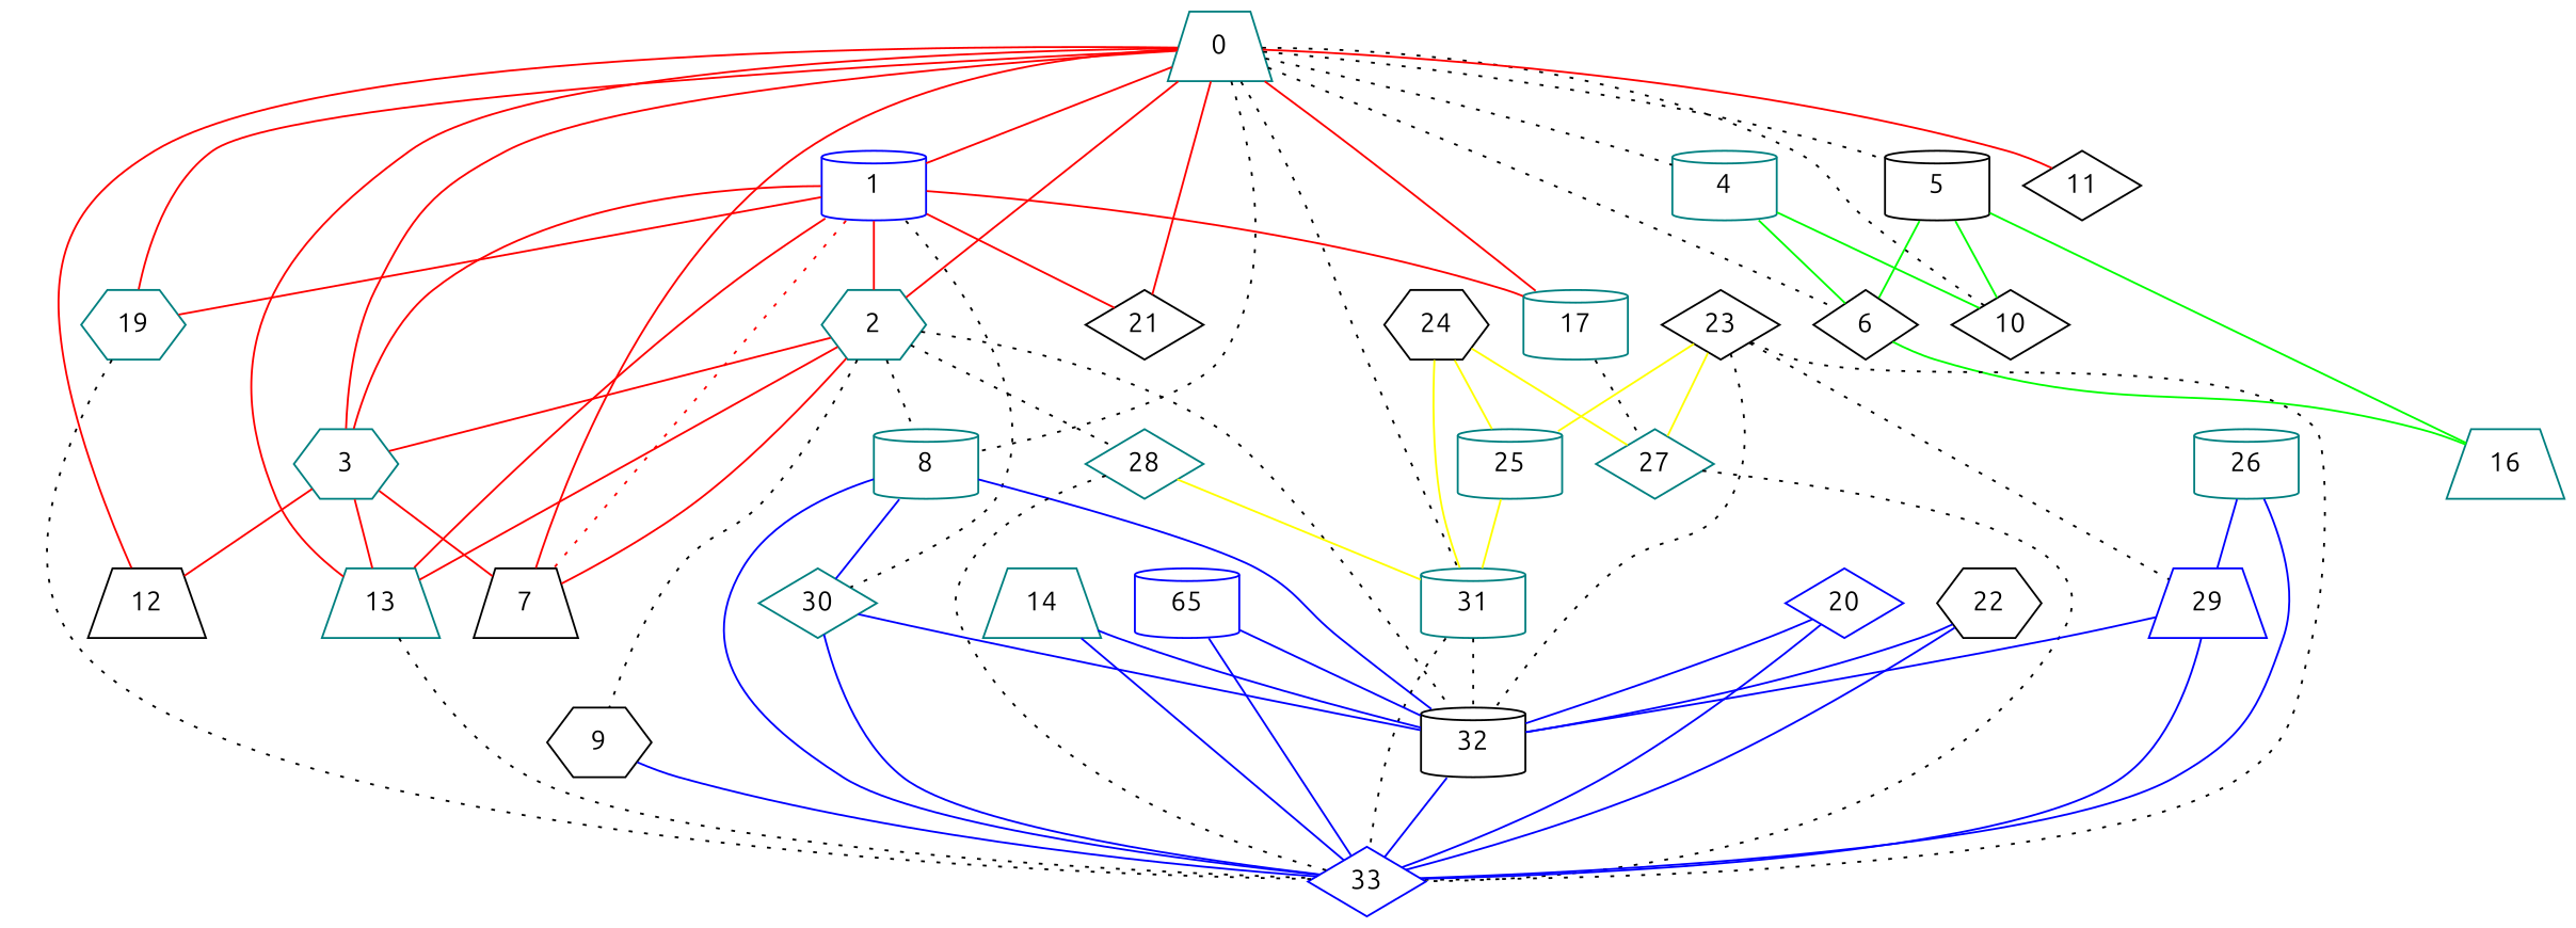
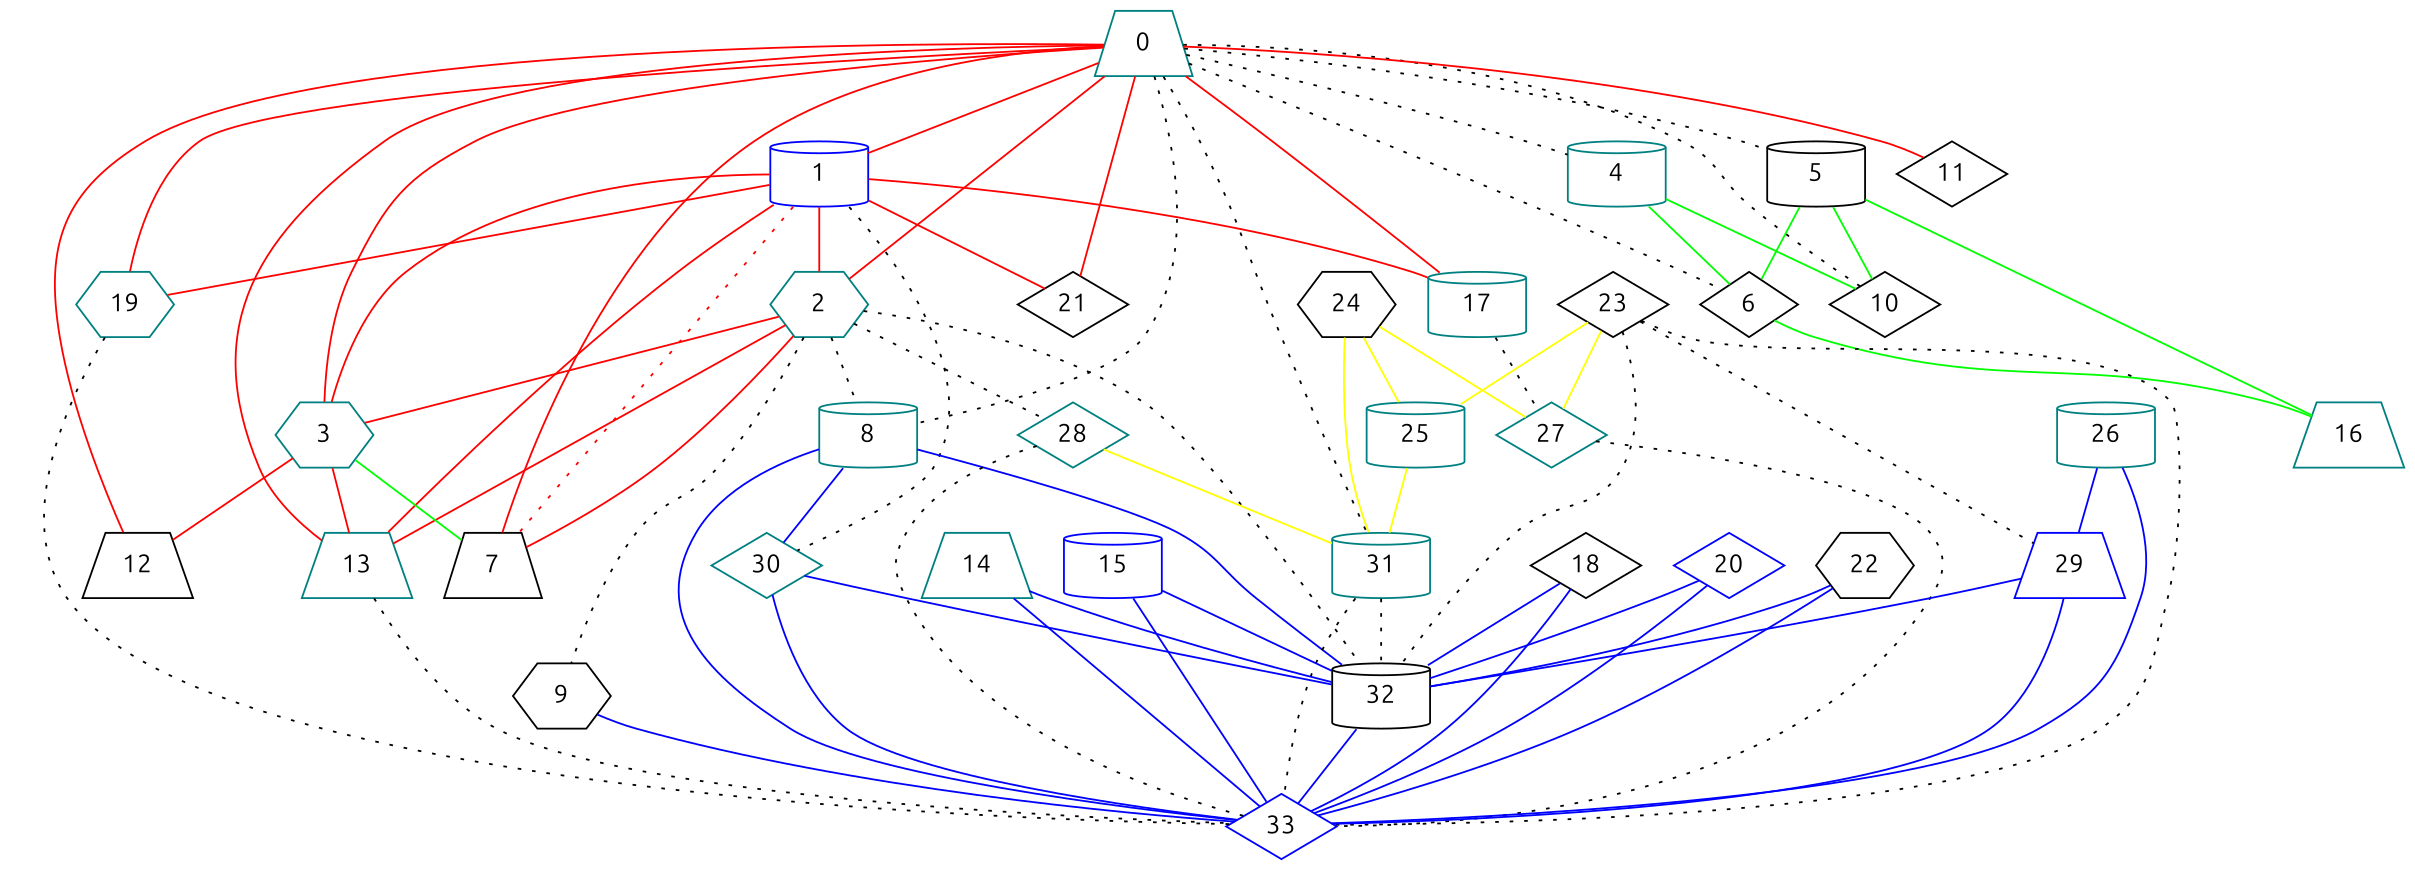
  graph {
    fontname=Ubuntu
    node [color=teal fontname=Ubuntu shape=diamond]
    edge [color=red fontname=Ubuntu]
    n1 [label=0 shape=trapezium]
    n2 [color=blue label=1 shape=cylinder]
    n3 [label=2 shape=hexagon]
    n4 [label=3 shape=hexagon]
    n5 [label=4 shape=cylinder]
    n6 [color=black label=5 shape=cylinder]
    n7 [color=black label=6]
    n8 [color=black label=7 shape=trapezium]
    n9 [label=8 shape=cylinder]
    n10 [color=black label=10]
    n11 [color=black label=11]
    n12 [color=black label=12 shape=trapezium]
    n13 [label=13 shape=trapezium]
    n14 [label=17 shape=cylinder]
    n15 [label=19 shape=hexagon]
    n16 [color=black label=21]
    n17 [label=31 shape=cylinder]
    n18 [label=30]
    n19 [color=black label=9 shape=hexagon]
    n20 [label=28]
    n21 [color=black label=32 shape=cylinder]
    n22 [label=16 shape=trapezium]
    n23 [color=blue label=33]
    n24 [label=27]
    n25 [label=14 shape=trapezium]
-   n26 [color=blue label=65 shape=cylinder]
+   n26 [color=blue label=15 shape=cylinder]
+   n27 [color=black label=18]
    n28 [color=blue label=20]
    n29 [color=black label=22 shape=hexagon]
    n30 [color=black label=23]
    n31 [label=25 shape=cylinder]
    n32 [color=blue label=29 shape=trapezium]
    n33 [color=black label=24 shape=hexagon]
    n34 [label=26 shape=cylinder]
    n1 -- n2
    n1 -- n3
    n1 -- n4
    n1 -- n5 [color=black style=dotted]
    n1 -- n6 [color=black style=dotted]
    n1 -- n7 [color=black style=dotted]
    n1 -- n8
    n1 -- n9 [color=black style=dotted]
    n1 -- n10 [color=black style=dotted]
    n1 -- n11
    n1 -- n12
    n1 -- n13
    n1 -- n14
    n1 -- n15
    n1 -- n16
    n1 -- n17 [color=black style=dotted]
    n2 -- n3
    n2 -- n4
    n2 -- n8 [style=dotted]
    n2 -- n13
    n2 -- n14
    n2 -- n15
    n2 -- n16
    n2 -- n18 [color=black style=dotted]
    n3 -- n4
    n3 -- n8
    n3 -- n9 [color=black style=dotted]
    n3 -- n13
    n3 -- n19 [color=black style=dotted]
    n3 -- n20 [color=black style=dotted]
    n3 -- n21 [color=black style=dotted]
-   n4 -- n8
+   n4 -- n8 [color=green]
    n4 -- n12
    n4 -- n13
    n5 -- n7 [color=green]
    n5 -- n10 [color=green]
    n6 -- n7 [color=green]
    n6 -- n10 [color=green]
    n6 -- n22 [color=green]
    n7 -- n22 [color=green]
    n9 -- n18 [color=blue]
    n9 -- n21 [color=blue]
    n9 -- n23 [color=blue]
    n13 -- n23 [color=black style=dotted]
    n14 -- n24 [color=black style=dotted]
    n15 -- n23 [color=black style=dotted]
    n17 -- n21 [color=black style=dotted]
    n17 -- n23 [color=black style=dotted]
    n18 -- n21 [color=blue]
    n18 -- n23 [color=blue]
    n19 -- n23 [color=blue]
    n20 -- n17 [color=yellow]
    n20 -- n23 [color=black style=dotted]
    n21 -- n23 [color=blue]
    n24 -- n23 [color=black style=dotted]
    n25 -- n21 [color=blue]
    n25 -- n23 [color=blue]
    n26 -- n21 [color=blue]
    n26 -- n23 [color=blue]
+   n27 -- n21 [color=blue]
+   n27 -- n23 [color=blue]
    n28 -- n21 [color=blue]
    n28 -- n23 [color=blue]
    n29 -- n21 [color=blue]
    n29 -- n23 [color=blue]
    n30 -- n21 [color=black style=dotted]
    n30 -- n23 [color=black style=dotted]
    n30 -- n24 [color=yellow]
    n30 -- n31 [color=yellow]
    n30 -- n32 [color=black style=dotted]
    n31 -- n17 [color=yellow]
    n32 -- n21 [color=blue]
    n32 -- n23 [color=blue]
    n33 -- n17 [color=yellow]
    n33 -- n24 [color=yellow]
    n33 -- n31 [color=yellow]
    n34 -- n23 [color=blue]
    n34 -- n32 [color=blue]
  }
